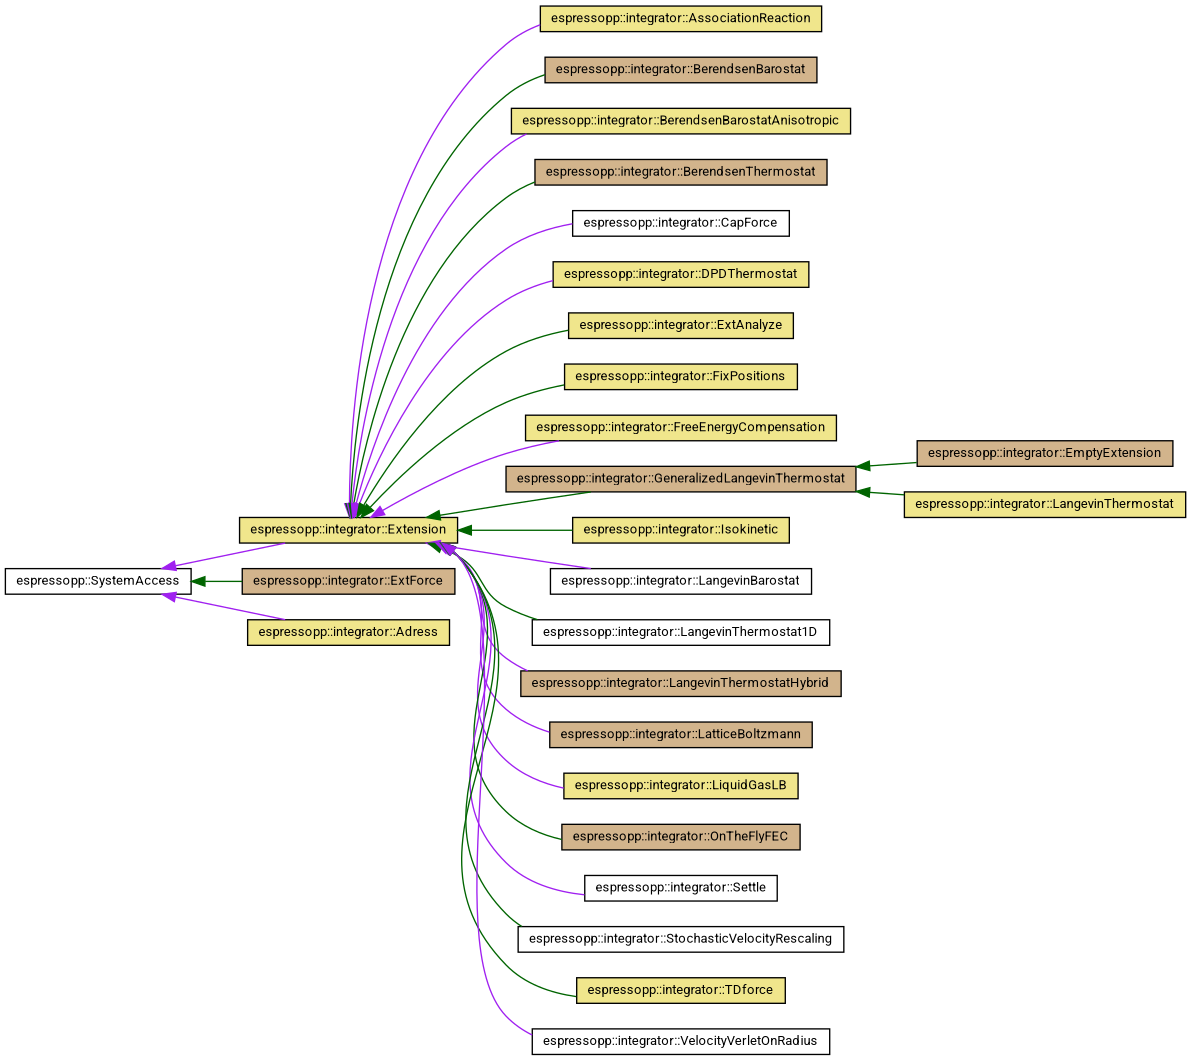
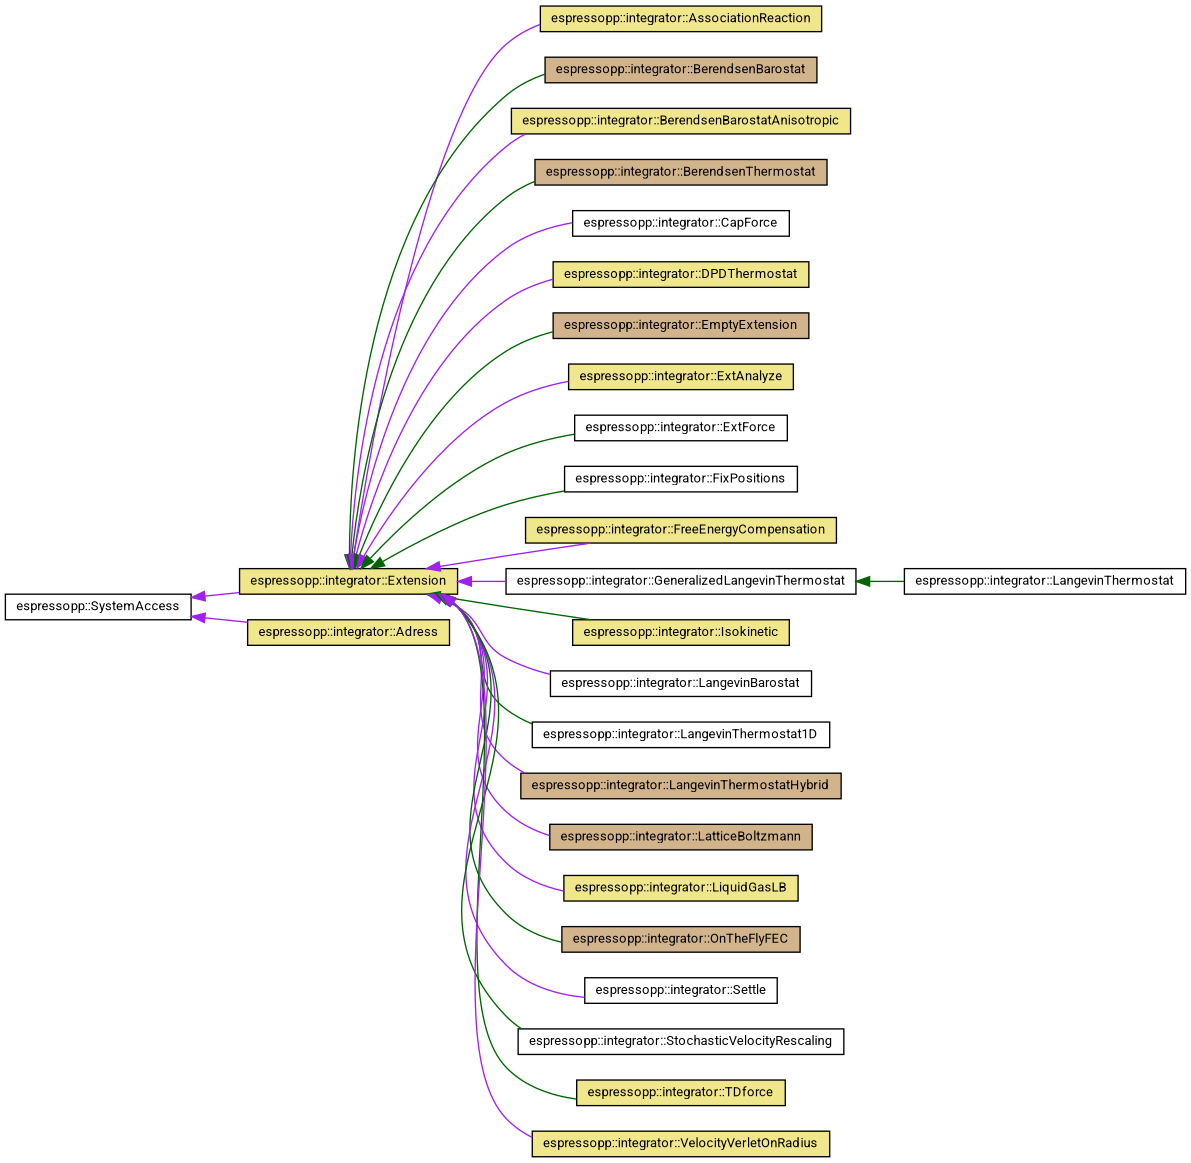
  digraph {
    fontname=Roboto
    rankdir=LR
    node [color=black fillcolor=khaki fontname=Roboto fontsize=10 shape=record style=filled]
    edge [color=purple dir=back fontname=Roboto fontsize=10 labelfontname=Helvetica labelfontsize=10 style=solid]
    n1 [fontcolor=black height=0.2 label="espressopp::integrator::Extension" width=0.4]
    n2 [height=0.2 label="espressopp::integrator::AssociationReaction" width=0.4]
    n3 [fillcolor=tan height=0.2 label="espressopp::integrator::BerendsenBarostat" width=0.4]
    n4 [height=0.2 label="espressopp::integrator::BerendsenBarostatAnisotropic" width=0.4]
    n5 [fillcolor=tan height=0.2 label="espressopp::integrator::BerendsenThermostat" width=0.4]
    n6 [fillcolor=white height=0.2 label="espressopp::integrator::CapForce" width=0.4]
    n7 [height=0.2 label="espressopp::integrator::DPDThermostat" width=0.4]
    n8 [fillcolor=tan height=0.2 label="espressopp::integrator::EmptyExtension" width=0.4]
    n9 [height=0.2 label="espressopp::integrator::ExtAnalyze" width=0.4]
-   n10 [fillcolor=tan height=0.2 label="espressopp::integrator::ExtForce" width=0.4]
-   n11 [height=0.2 label="espressopp::integrator::FixPositions" width=0.4]
+   n10 [fillcolor=white height=0.2 label="espressopp::integrator::ExtForce" width=0.4]
+   n11 [fillcolor=white height=0.2 label="espressopp::integrator::FixPositions" width=0.4]
    n12 [height=0.2 label="espressopp::integrator::FreeEnergyCompensation" width=0.4]
-   n13 [fillcolor=tan height=0.2 label="espressopp::integrator::GeneralizedLangevinThermostat" width=0.4]
+   n13 [fillcolor=white height=0.2 label="espressopp::integrator::GeneralizedLangevinThermostat" width=0.4]
    n14 [height=0.2 label="espressopp::integrator::Isokinetic" width=0.4]
    n15 [fillcolor=white height=0.2 label="espressopp::integrator::LangevinBarostat" width=0.4]
    n16 [fillcolor=white height=0.2 label="espressopp::integrator::LangevinThermostat1D" width=0.4]
    n17 [fillcolor=tan height=0.2 label="espressopp::integrator::LangevinThermostatHybrid" width=0.4]
    n18 [fillcolor=tan height=0.2 label="espressopp::integrator::LatticeBoltzmann" width=0.4]
    n19 [height=0.2 label="espressopp::integrator::LiquidGasLB" width=0.4]
    n20 [fillcolor=tan height=0.2 label="espressopp::integrator::OnTheFlyFEC" width=0.4]
    n21 [fillcolor=white height=0.2 label="espressopp::integrator::Settle" width=0.4]
    n22 [fillcolor=white height=0.2 label="espressopp::integrator::StochasticVelocityRescaling" width=0.4]
    n23 [height=0.2 label="espressopp::integrator::TDforce" width=0.4]
-   n24 [fillcolor=white height=0.2 label="espressopp::integrator::VelocityVerletOnRadius" width=0.4]
+   n24 [height=0.2 label="espressopp::integrator::VelocityVerletOnRadius" width=0.4]
    n25 [height=0.2 label="espressopp::integrator::Adress" width=0.4]
-   n26 [height=0.2 label="espressopp::integrator::LangevinThermostat" width=0.4]
+   n26 [fillcolor=white height=0.2 label="espressopp::integrator::LangevinThermostat" width=0.4]
    n27 [fillcolor=white height=0.2 label="espressopp::SystemAccess" width=0.4]
    n1 -> n2
    n1 -> n3 [color=darkgreen]
    n1 -> n4
    n1 -> n5 [color=darkgreen]
    n1 -> n6
    n1 -> n7
-   n13 -> n8 [color=darkgreen]
-   n1 -> n9 [color=darkgreen]
-   n27 -> n10 [color=darkgreen]
+   n1 -> n8 [color=darkgreen]
+   n1 -> n9
+   n1 -> n10 [color=darkgreen]
    n1 -> n11 [color=darkgreen]
    n1 -> n12
-   n1 -> n13 [color=darkgreen]
+   n1 -> n13
    n1 -> n14 [color=darkgreen]
    n1 -> n15
    n1 -> n16 [color=darkgreen]
    n1 -> n17
    n1 -> n18
    n1 -> n19
    n1 -> n20 [color=darkgreen]
    n1 -> n21
    n1 -> n22 [color=darkgreen]
    n1 -> n23 [color=darkgreen]
    n1 -> n24
    n13 -> n26 [color=darkgreen]
    n27 -> n1
    n27 -> n25
  }
